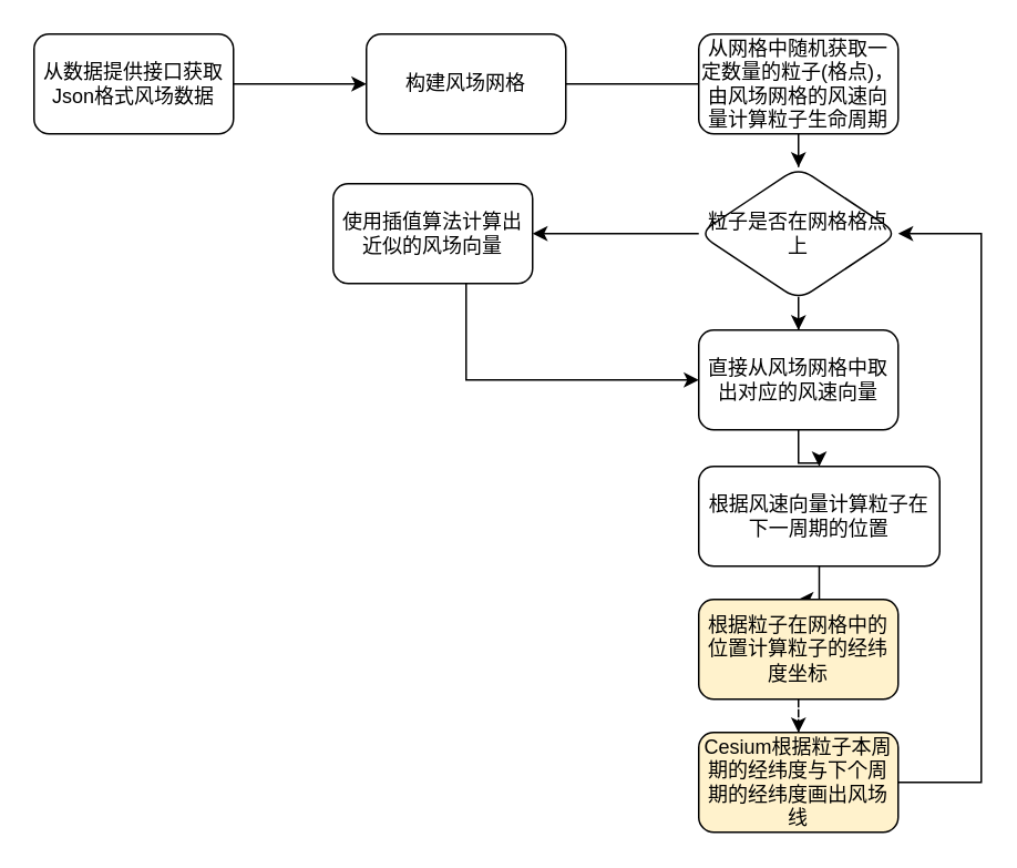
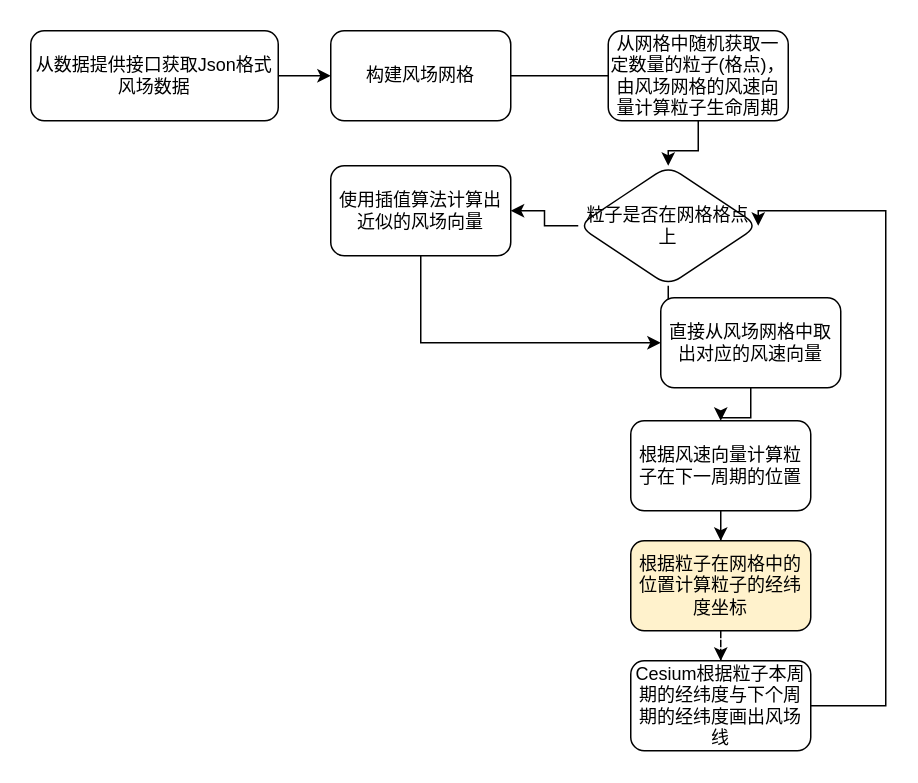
  <mxCell id="0" />
  <mxCell id="1" parent="0" />
  <mxCell id="2" value="" style="edgeStyle=orthogonalEdgeStyle;rounded=0;orthogonalLoop=1;jettySize=auto;html=1;" parent="1" source="3" target="5" edge="1"><mxGeometry relative="1" as="geometry" /></mxCell>
- <mxCell id="3" value="从数据提供接口获取Json格式风场数据" style="rounded=1;whiteSpace=wrap;html=1;" parent="1" vertex="1"><mxGeometry x="20" y="20" width="120" height="60" as="geometry" /></mxCell>
+ <mxCell id="3" value="从数据提供接口获取Json格式风场数据" style="rounded=1;whiteSpace=wrap;html=1;" parent="1" vertex="1"><mxGeometry x="20" y="20" width="165" height="60" as="geometry" /></mxCell>
  <mxCell id="4" value="" style="edgeStyle=orthogonalEdgeStyle;rounded=0;orthogonalLoop=1;jettySize=auto;html=1;endArrow=none;" parent="1" source="5" target="7" edge="1"><mxGeometry relative="1" as="geometry" /></mxCell>
  <mxCell id="5" value="构建风场网格" style="whiteSpace=wrap;html=1;rounded=1;" parent="1" vertex="1"><mxGeometry x="220" y="20" width="120" height="60" as="geometry" /></mxCell>
  <mxCell id="6" value="" style="edgeStyle=orthogonalEdgeStyle;rounded=0;orthogonalLoop=1;jettySize=auto;html=1;" parent="1" source="7" target="10" edge="1"><mxGeometry relative="1" as="geometry" /></mxCell>
- <mxCell id="7" value="从网格中随机获取一定数量的粒子(格点)，由风场网格的风速向量计算粒子生命周期" style="whiteSpace=wrap;html=1;rounded=1;" parent="1" vertex="1"><mxGeometry x="420" y="20" width="120" height="60" as="geometry" /></mxCell>
+ <mxCell id="7" value="从网格中随机获取一定数量的粒子(格点)，由风场网格的风速向量计算粒子生命周期" style="whiteSpace=wrap;html=1;rounded=1;" parent="1" vertex="1"><mxGeometry x="405" y="20" width="120" height="60" as="geometry" /></mxCell>
  <mxCell id="8" value="" style="edgeStyle=orthogonalEdgeStyle;rounded=0;orthogonalLoop=1;jettySize=auto;html=1;" parent="1" source="10" target="12" edge="1"><mxGeometry relative="1" as="geometry" /></mxCell>
  <mxCell id="9" value="" style="edgeStyle=orthogonalEdgeStyle;rounded=0;orthogonalLoop=1;jettySize=auto;html=1;" parent="1" source="10" target="20" edge="1"><mxGeometry relative="1" as="geometry" /></mxCell>
- <mxCell id="10" value="粒子是否在网格格点上" style="rhombus;whiteSpace=wrap;html=1;rounded=1;" parent="1" vertex="1"><mxGeometry x="420" y="100" width="120" height="80" as="geometry" /></mxCell>
+ <mxCell id="10" value="粒子是否在网格格点上" style="rhombus;whiteSpace=wrap;html=1;rounded=1;" parent="1" vertex="1"><mxGeometry x="385" y="110" width="120" height="80" as="geometry" /></mxCell>
  <mxCell id="11" value="" style="edgeStyle=orthogonalEdgeStyle;rounded=0;orthogonalLoop=1;jettySize=auto;html=1;" parent="1" source="12" target="14" edge="1"><mxGeometry relative="1" as="geometry" /></mxCell>
- <mxCell id="12" value="直接从风场网格中取出对应的风速向量" style="whiteSpace=wrap;html=1;rounded=1;" parent="1" vertex="1"><mxGeometry x="420" y="198" width="120" height="60" as="geometry" /></mxCell>
+ <mxCell id="12" value="直接从风场网格中取出对应的风速向量" style="whiteSpace=wrap;html=1;rounded=1;" parent="1" vertex="1"><mxGeometry x="440" y="198" width="120" height="60" as="geometry" /></mxCell>
  <mxCell id="13" value="" style="edgeStyle=orthogonalEdgeStyle;rounded=0;orthogonalLoop=1;jettySize=auto;html=1;" parent="1" source="14" target="16" edge="1"><mxGeometry relative="1" as="geometry" /></mxCell>
- <mxCell id="14" value="根据风速向量计算粒子在下一周期的位置" style="whiteSpace=wrap;html=1;rounded=1;" parent="1" vertex="1"><mxGeometry x="420" y="280" width="145" height="60" as="geometry" /></mxCell>
+ <mxCell id="14" value="根据风速向量计算粒子在下一周期的位置" style="whiteSpace=wrap;html=1;rounded=1;" parent="1" vertex="1"><mxGeometry x="420" y="280" width="120" height="60" as="geometry" /></mxCell>
  <mxCell id="15" value="" style="edgeStyle=orthogonalEdgeStyle;rounded=0;orthogonalLoop=1;jettySize=auto;html=1;dashed=1;" parent="1" source="16" target="18" edge="1"><mxGeometry relative="1" as="geometry" /></mxCell>
  <mxCell id="16" value="&lt;div&gt;根据粒子在网格中的位置计算粒子的经纬度坐标&lt;/div&gt;" style="whiteSpace=wrap;html=1;rounded=1;fillColor=#fff2cc;" parent="1" vertex="1"><mxGeometry x="420" y="360" width="120" height="60" as="geometry" /></mxCell>
  <mxCell id="17" style="edgeStyle=orthogonalEdgeStyle;rounded=0;orthogonalLoop=1;jettySize=auto;html=1;entryX=1;entryY=0.5;entryDx=0;entryDy=0;" parent="1" source="18" target="10" edge="1"><mxGeometry relative="1" as="geometry"><Array as="points"><mxPoint x="590" y="470" /><mxPoint x="590" y="140" /></Array></mxGeometry></mxCell>
- <mxCell id="18" value="Cesium根据粒子本周期的经纬度与下个周期的经纬度画出风场线" style="whiteSpace=wrap;html=1;rounded=1;fillColor=#fff2cc;" parent="1" vertex="1"><mxGeometry x="420" y="440" width="120" height="60" as="geometry" /></mxCell>
+ <mxCell id="18" value="Cesium根据粒子本周期的经纬度与下个周期的经纬度画出风场线" style="whiteSpace=wrap;html=1;rounded=1;" parent="1" vertex="1"><mxGeometry x="420" y="440" width="120" height="60" as="geometry" /></mxCell>
  <mxCell id="19" style="edgeStyle=orthogonalEdgeStyle;rounded=0;orthogonalLoop=1;jettySize=auto;html=1;entryX=0;entryY=0.5;entryDx=0;entryDy=0;" parent="1" source="20" target="12" edge="1"><mxGeometry relative="1" as="geometry"><Array as="points"><mxPoint x="280" y="228" /></Array></mxGeometry></mxCell>
- <mxCell id="20" value="使用插值算法计算出近似的风场向量" style="whiteSpace=wrap;html=1;rounded=1;" parent="1" vertex="1"><mxGeometry x="200" y="110" width="120" height="60" as="geometry" /></mxCell>
+ <mxCell id="20" value="使用插值算法计算出近似的风场向量" style="whiteSpace=wrap;html=1;rounded=1;" parent="1" vertex="1"><mxGeometry x="220" y="110" width="120" height="60" as="geometry" /></mxCell>
